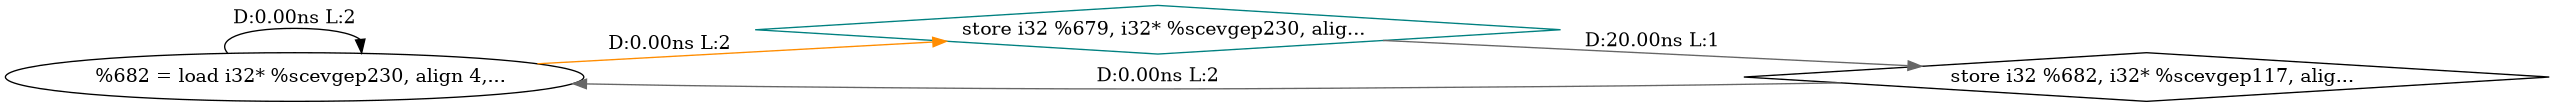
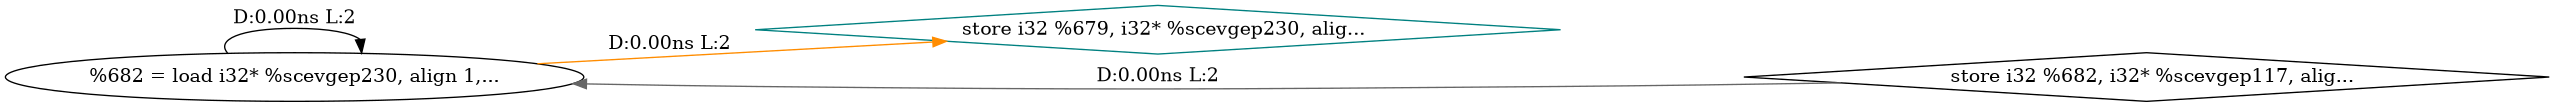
  digraph {
    rankdir=LR
    node [color=black shape=diamond]
    edge [color=gray40]
-   n1 [label="  %682 = load i32* %scevgep230, align 4,..." shape=ellipse]
+   n1 [label="%682 = load i32* %scevgep230, align 1,..." shape=ellipse]
    n2 [color=teal label="  store i32 %679, i32* %scevgep230, alig..."]
    n3 [label="  store i32 %682, i32* %scevgep117, alig..."]
    n1 -> n1 [color=black label="D:0.00ns L:2"]
    n1 -> n2 [color=darkorange label="D:0.00ns L:2"]
-   n2 -> n3 [label="D:20.00ns L:1"]
    n3 -> n1 [label="D:0.00ns L:2"]
  }
